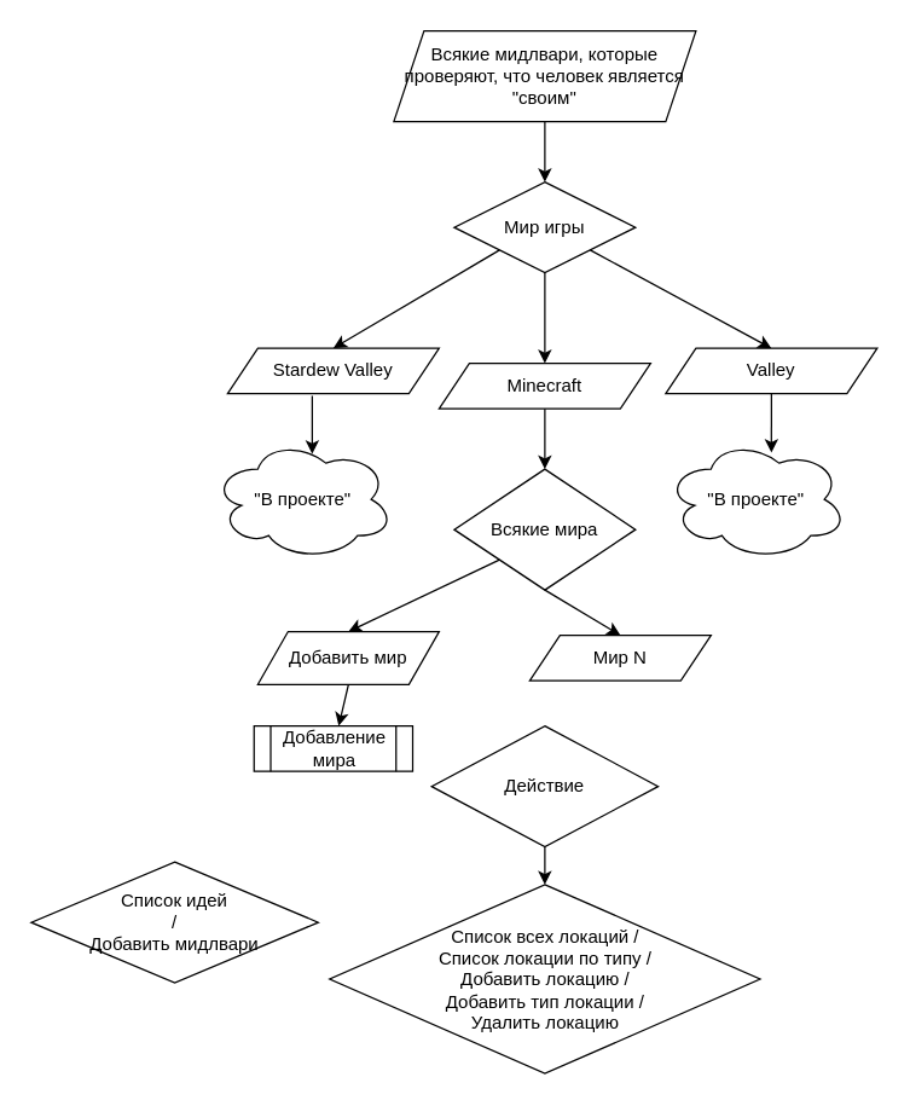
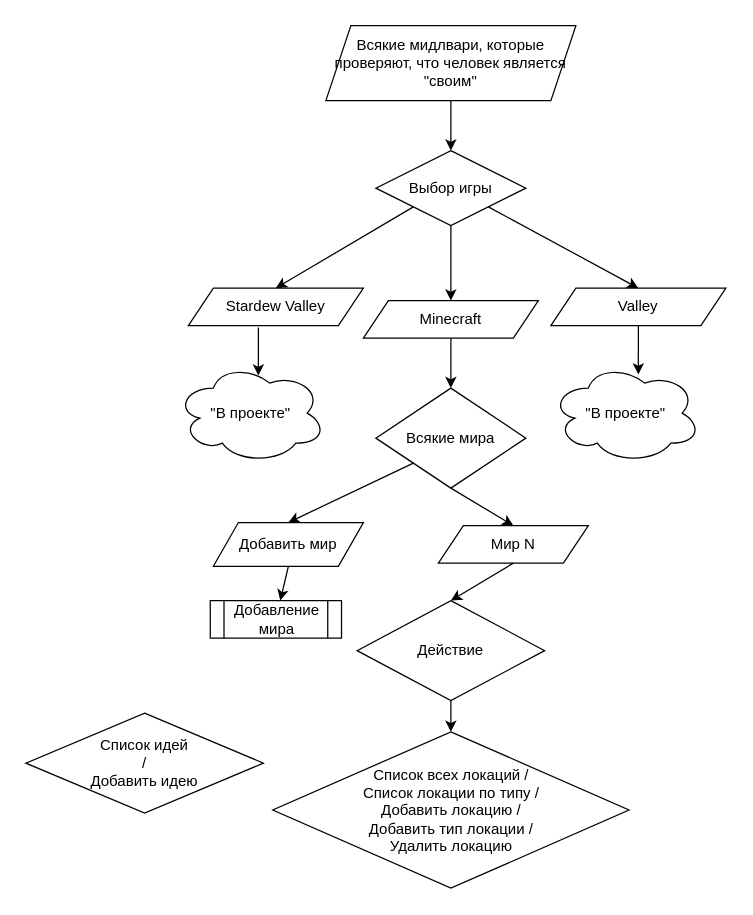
  <mxCell id="0" />
  <mxCell id="1" parent="0" />
- <mxCell id="2" value="Мир игры" style="rhombus;whiteSpace=wrap;html=1;fontFamily=Helvetica;fontSize=12;fontColor=default;align=center;strokeColor=default;fillColor=default;" vertex="1" parent="1"><mxGeometry x="300" y="120" width="120" height="60" as="geometry" /></mxCell>
+ <mxCell id="2" value="Выбор игры" style="rhombus;whiteSpace=wrap;html=1;fontFamily=Helvetica;fontSize=12;fontColor=default;align=center;strokeColor=default;fillColor=default;" vertex="1" parent="1"><mxGeometry x="300" y="120" width="120" height="60" as="geometry" /></mxCell>
  <mxCell id="3" value="Всякие мидлвари, которые проверяют, что человек является &quot;своим&quot;" style="shape=parallelogram;perimeter=parallelogramPerimeter;whiteSpace=wrap;html=1;fixedSize=1;fontFamily=Helvetica;fontSize=12;fontColor=default;align=center;strokeColor=default;fillColor=default;" vertex="1" parent="1"><mxGeometry x="260" y="20" width="200" height="60" as="geometry" /></mxCell>
  <mxCell id="4" value="" style="endArrow=classic;html=1;rounded=0;exitX=0.5;exitY=1;exitDx=0;exitDy=0;" edge="1" parent="1" source="3"><mxGeometry width="50" height="50" relative="1" as="geometry"><mxPoint x="350" y="300" as="sourcePoint" /><mxPoint x="360" y="120" as="targetPoint" /></mxGeometry></mxCell>
  <mxCell id="5" value="" style="endArrow=classic;html=1;rounded=0;exitX=0;exitY=1;exitDx=0;exitDy=0;entryX=0.5;entryY=0;entryDx=0;entryDy=0;" edge="1" parent="1" source="2" target="9"><mxGeometry width="50" height="50" relative="1" as="geometry"><mxPoint x="130" y="320" as="sourcePoint" /><mxPoint x="250" y="220" as="targetPoint" /></mxGeometry></mxCell>
  <mxCell id="6" value="" style="endArrow=classic;html=1;rounded=0;exitX=0.5;exitY=1;exitDx=0;exitDy=0;entryX=0.5;entryY=0;entryDx=0;entryDy=0;" edge="1" parent="1" source="2" target="8"><mxGeometry width="50" height="50" relative="1" as="geometry"><mxPoint x="340" y="175" as="sourcePoint" /><mxPoint x="360" y="240" as="targetPoint" /></mxGeometry></mxCell>
  <mxCell id="7" value="" style="endArrow=classic;html=1;rounded=0;exitX=1;exitY=1;exitDx=0;exitDy=0;entryX=0.5;entryY=0;entryDx=0;entryDy=0;" edge="1" parent="1" source="2" target="10"><mxGeometry width="50" height="50" relative="1" as="geometry"><mxPoint x="370" y="190" as="sourcePoint" /><mxPoint x="470" y="220" as="targetPoint" /></mxGeometry></mxCell>
  <mxCell id="8" value="Minecraft" style="shape=parallelogram;perimeter=parallelogramPerimeter;whiteSpace=wrap;html=1;fixedSize=1;" vertex="1" parent="1"><mxGeometry x="290" y="240" width="140" height="30" as="geometry" /></mxCell>
  <mxCell id="9" value="Stardew Valley" style="shape=parallelogram;perimeter=parallelogramPerimeter;whiteSpace=wrap;html=1;fixedSize=1;" vertex="1" parent="1"><mxGeometry x="150" y="230" width="140" height="30" as="geometry" /></mxCell>
  <mxCell id="10" value="Valley" style="shape=parallelogram;perimeter=parallelogramPerimeter;whiteSpace=wrap;html=1;fixedSize=1;" vertex="1" parent="1"><mxGeometry x="440" y="230" width="140" height="30" as="geometry" /></mxCell>
  <mxCell id="11" value="&quot;В проекте&quot;" style="ellipse;shape=cloud;whiteSpace=wrap;html=1;" vertex="1" parent="1"><mxGeometry x="140" y="290" width="120" height="80" as="geometry" /></mxCell>
  <mxCell id="12" value="&quot;В проекте&quot;" style="ellipse;shape=cloud;whiteSpace=wrap;html=1;" vertex="1" parent="1"><mxGeometry x="440" y="290" width="120" height="80" as="geometry" /></mxCell>
  <mxCell id="13" value="" style="endArrow=classic;html=1;rounded=0;exitX=0.5;exitY=1;exitDx=0;exitDy=0;entryX=0.583;entryY=0.113;entryDx=0;entryDy=0;entryPerimeter=0;" edge="1" parent="1" source="10" target="12"><mxGeometry width="50" height="50" relative="1" as="geometry"><mxPoint x="400" y="175" as="sourcePoint" /><mxPoint x="520" y="240" as="targetPoint" /></mxGeometry></mxCell>
  <mxCell id="14" value="" style="endArrow=classic;html=1;rounded=0;exitX=0.4;exitY=1.047;exitDx=0;exitDy=0;exitPerimeter=0;" edge="1" parent="1" source="9"><mxGeometry width="50" height="50" relative="1" as="geometry"><mxPoint x="520" y="270" as="sourcePoint" /><mxPoint x="206" y="300" as="targetPoint" /></mxGeometry></mxCell>
  <mxCell id="15" value="Всякие мира" style="rhombus;whiteSpace=wrap;html=1;" vertex="1" parent="1"><mxGeometry x="300" y="310" width="120" height="80" as="geometry" /></mxCell>
  <mxCell id="16" value="Мир N" style="shape=parallelogram;perimeter=parallelogramPerimeter;whiteSpace=wrap;html=1;fixedSize=1;" vertex="1" parent="1"><mxGeometry x="350" y="420" width="120" height="30" as="geometry" /></mxCell>
  <mxCell id="17" value="" style="endArrow=classic;html=1;rounded=0;exitX=0.5;exitY=1;exitDx=0;exitDy=0;entryX=0.5;entryY=0;entryDx=0;entryDy=0;" edge="1" parent="1" source="8" target="15"><mxGeometry width="50" height="50" relative="1" as="geometry"><mxPoint x="216" y="271.41" as="sourcePoint" /><mxPoint x="216" y="310" as="targetPoint" /></mxGeometry></mxCell>
  <mxCell id="18" value="" style="endArrow=classic;html=1;rounded=0;exitX=0.5;exitY=1;exitDx=0;exitDy=0;entryX=0.5;entryY=0;entryDx=0;entryDy=0;" edge="1" parent="1" source="15" target="16"><mxGeometry width="50" height="50" relative="1" as="geometry"><mxPoint x="370" y="280" as="sourcePoint" /><mxPoint x="370" y="320" as="targetPoint" /></mxGeometry></mxCell>
  <mxCell id="19" value="Действие" style="rhombus;whiteSpace=wrap;html=1;" vertex="1" parent="1"><mxGeometry x="285" y="480" width="150" height="80" as="geometry" /></mxCell>
- <mxCell id="21" value="Список идей&lt;br&gt;/&lt;br&gt;Добавить мидлвари" style="rhombus;whiteSpace=wrap;html=1;" vertex="1" parent="1"><mxGeometry x="20" y="570" width="190" height="80" as="geometry" /></mxCell>
+ <mxCell id="20" value="" style="endArrow=classic;html=1;rounded=0;exitX=0.5;exitY=1;exitDx=0;exitDy=0;entryX=0.5;entryY=0;entryDx=0;entryDy=0;" edge="1" parent="1" source="16" target="19"><mxGeometry width="50" height="50" relative="1" as="geometry"><mxPoint x="330" y="560" as="sourcePoint" /><mxPoint x="380" y="510" as="targetPoint" /></mxGeometry></mxCell>
+ <mxCell id="21" value="Список идей&lt;br&gt;/&lt;br&gt;Добавить идею" style="rhombus;whiteSpace=wrap;html=1;" vertex="1" parent="1"><mxGeometry x="20" y="570" width="190" height="80" as="geometry" /></mxCell>
  <mxCell id="22" value="Список всех локаций /&lt;br&gt;Список локации по типу /&lt;br&gt;Добавить локацию /&lt;br&gt;Добавить тип локации /&lt;br&gt;Удалить локацию" style="rhombus;whiteSpace=wrap;html=1;" vertex="1" parent="1"><mxGeometry x="217.5" y="585" width="285" height="125" as="geometry" /></mxCell>
  <mxCell id="23" value="Добавить мир" style="shape=parallelogram;perimeter=parallelogramPerimeter;whiteSpace=wrap;html=1;fixedSize=1;" vertex="1" parent="1"><mxGeometry x="170" y="417.5" width="120" height="35" as="geometry" /></mxCell>
  <mxCell id="24" value="" style="endArrow=classic;html=1;rounded=0;exitX=0;exitY=1;exitDx=0;exitDy=0;entryX=0.5;entryY=0;entryDx=0;entryDy=0;" edge="1" parent="1" source="15" target="23"><mxGeometry width="50" height="50" relative="1" as="geometry"><mxPoint x="370" y="400" as="sourcePoint" /><mxPoint x="370" y="430" as="targetPoint" /></mxGeometry></mxCell>
  <mxCell id="25" value="Добавление мира" style="shape=process;whiteSpace=wrap;html=1;backgroundOutline=1;" vertex="1" parent="1"><mxGeometry x="167.5" y="480" width="105" height="30" as="geometry" /></mxCell>
  <mxCell id="26" value="" style="endArrow=classic;html=1;rounded=0;exitX=0.5;exitY=1;exitDx=0;exitDy=0;" edge="1" parent="1" source="23" target="25"><mxGeometry width="50" height="50" relative="1" as="geometry"><mxPoint x="220" y="450" as="sourcePoint" /><mxPoint x="380" y="420" as="targetPoint" /></mxGeometry></mxCell>
  <mxCell id="27" value="" style="endArrow=classic;html=1;rounded=0;entryX=0.5;entryY=0;entryDx=0;entryDy=0;" edge="1" parent="1" target="22"><mxGeometry width="50" height="50" relative="1" as="geometry"><mxPoint x="360" y="560" as="sourcePoint" /><mxPoint x="380" y="540" as="targetPoint" /></mxGeometry></mxCell>
